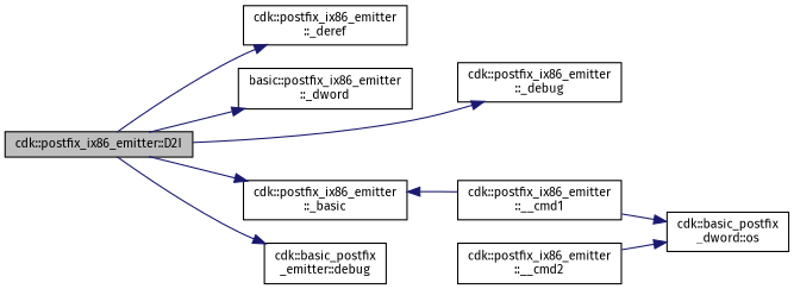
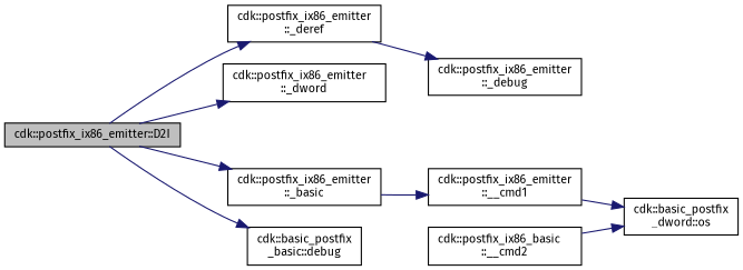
  digraph {
    fontname="Fira Sans"
    rankdir=LR
    node [color=black fillcolor=white fontname="Fira Sans" fontsize=10 shape=record style=filled]
    edge [color=midnightblue fontname="Fira Sans" fontsize=10 labelfontname=Helvetica labelfontsize=10 style=solid]
    n1 [fillcolor=grey75 fontcolor=black height=0.2 label="cdk::postfix_ix86_emitter::D2I" width=0.4]
    n2 [height=0.2 label="cdk::postfix_ix86_emitter\l::_deref" width=0.4]
-   n3 [height=0.2 label="basic::postfix_ix86_emitter\l::_dword" width=0.4]
+   n3 [height=0.2 label="cdk::postfix_ix86_emitter\l::_dword" width=0.4]
    n4 [height=0.2 label="cdk::postfix_ix86_emitter\l::_basic" width=0.4]
    n5 [height=0.2 label="cdk::postfix_ix86_emitter\l::_debug" width=0.4]
-   n6 [height=0.2 label="cdk::basic_postfix\l_emitter::debug" width=0.4]
+   n6 [height=0.2 label="cdk::basic_postfix\l_basic::debug" width=0.4]
    n7 [height=0.2 label="cdk::postfix_ix86_emitter\l::__cmd1" width=0.4]
-   n8 [height=0.2 label="cdk::postfix_ix86_emitter\l::__cmd2" width=0.4]
+   n8 [height=0.2 label="cdk::postfix_ix86_basic\l::__cmd2" width=0.4]
    n9 [height=0.2 label="cdk::basic_postfix\l_dword::os" width=0.4]
    n1 -> n2
    n1 -> n3
    n1 -> n4
-   n1 -> n5
+   n2 -> n5
    n1 -> n6
-   n7 -> n4
+   n4 -> n7
    n7 -> n9
    n8 -> n9
  }
